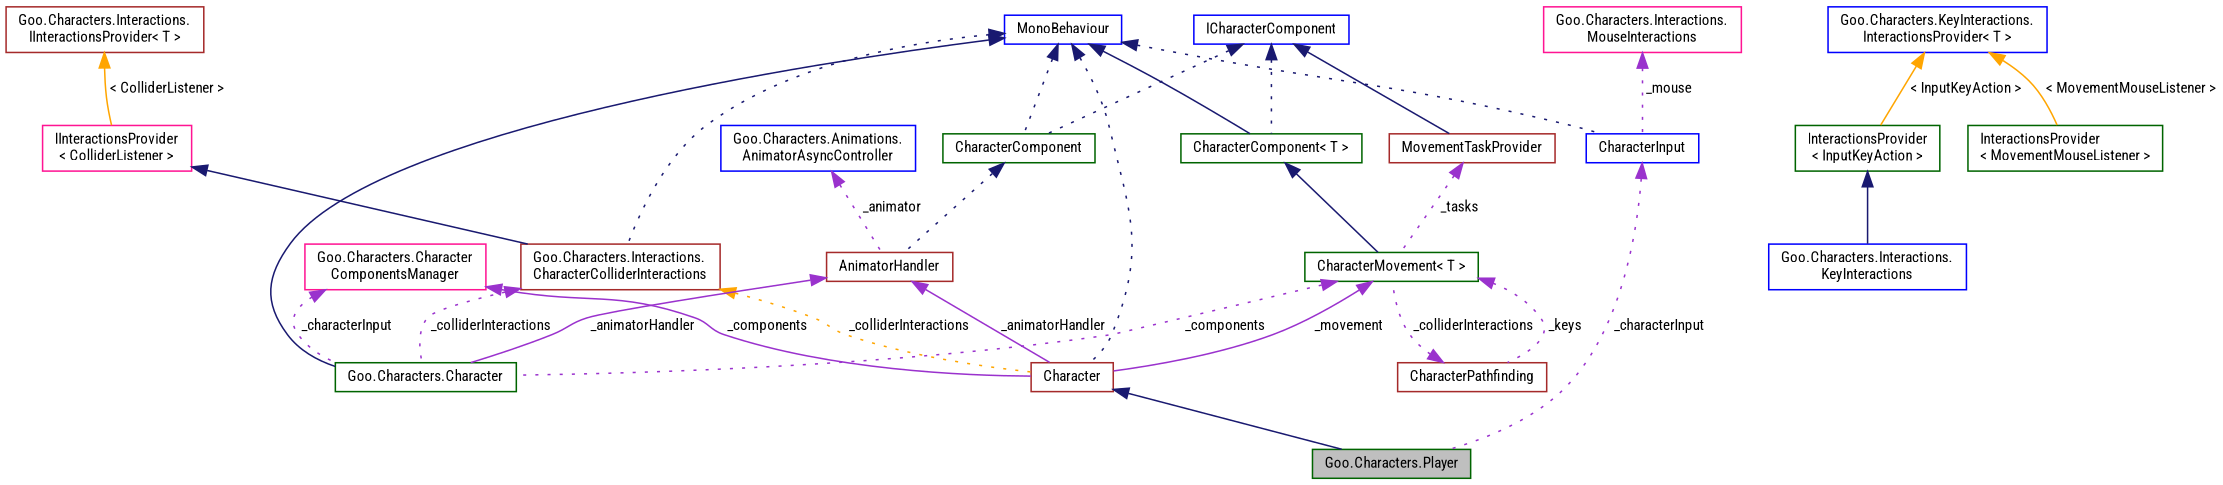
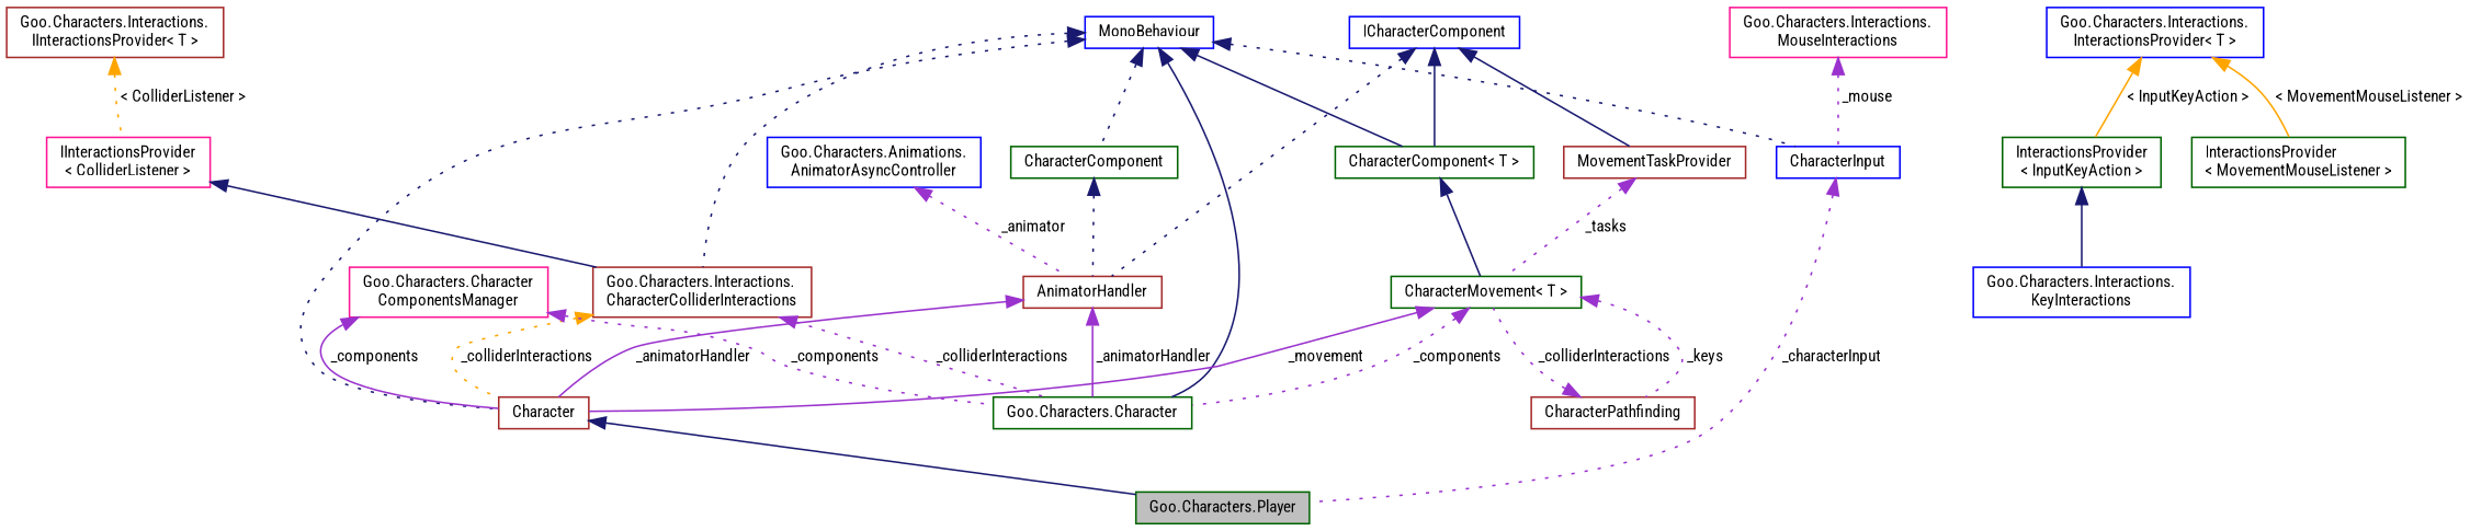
  digraph {
    fontname="Roboto Condensed"
    rankdir=TB
    node [color=darkgreen fillcolor=white fontname="Roboto Condensed" fontsize=10 shape=record style=filled]
    edge [color=midnightblue dir=back fontname="Roboto Condensed" fontsize=10 labelfontname=Calibrii labelfontsize=10 style=dotted]
    n1 [fillcolor=grey75 fontcolor=black height=0.2 label="Goo.Characters.Player" width=0.4]
    n2 [color=brown height=0.2 label=Character width=0.4]
    n3 [color=blue height=0.2 label=MonoBehaviour width=0.4]
    n4 [height=0.2 label="CharacterComponent\< T \>" width=0.4]
    n5 [height=0.2 label="Goo.Characters.Character" width=0.4]
    n6 [height=0.2 label=CharacterComponent width=0.4]
    n7 [color=brown height=0.2 label="Goo.Characters.Interactions.\lCharacterColliderInteractions" width=0.4]
    n8 [color=blue height=0.2 label=CharacterInput width=0.4]
    n9 [height=0.2 label="CharacterMovement\< T \>" width=0.4]
    n10 [color=brown height=0.2 label=AnimatorHandler width=0.4]
    n11 [color=deeppink height=0.2 label="Goo.Characters.Character\lComponentsManager" width=0.4]
    n12 [color=brown height=0.2 label=CharacterPathfinding width=0.4]
    n13 [color=blue height=0.2 label=ICharacterComponent width=0.4]
    n14 [color=brown height=0.2 label=MovementTaskProvider width=0.4]
    n15 [color=blue height=0.2 label="Goo.Characters.Animations.\lAnimatorAsyncController" width=0.4]
    n16 [color=deeppink height=0.2 label="IInteractionsProvider\l\< ColliderListener \>" width=0.4]
    n17 [color=brown height=0.2 label="Goo.Characters.Interactions.\lIInteractionsProvider\< T \>" width=0.4]
    n18 [color=blue height=0.2 label="Goo.Characters.Interactions.\lKeyInteractions" width=0.4]
    n19 [height=0.2 label="InteractionsProvider\l\< InputKeyAction \>" width=0.4]
-   n20 [color=blue height=0.2 label="Goo.Characters.KeyInteractions.\lInteractionsProvider\< T \>" width=0.4]
+   n20 [color=blue height=0.2 label="Goo.Characters.Interactions.\lInteractionsProvider\< T \>" width=0.4]
    n21 [height=0.2 label="InteractionsProvider\l\< MovementMouseListener \>" width=0.4]
    n22 [color=deeppink height=0.2 label="Goo.Characters.Interactions.\lMouseInteractions" width=0.4]
    n2 -> n1 [style=solid]
    n3 -> n2
    n3 -> n4 [style=solid]
    n3 -> n5 [style=solid]
    n3 -> n6
    n3 -> n7
    n3 -> n8
    n4 -> n9 [style=solid]
    n6 -> n10
    n7 -> n2 [color=orange label=" _colliderInteractions"]
    n7 -> n5 [color=darkorchid3 label=" _colliderInteractions"]
    n8 -> n1 [color=darkorchid3 label=" _characterInput"]
    n9 -> n2 [color=darkorchid3 label=" _movement" style=solid]
    n9 -> n5 [color=darkorchid3 label=" _components"]
    n9 -> n12 [color=darkorchid3 label=" _keys"]
    n10 -> n2 [color=darkorchid3 label=" _animatorHandler" style=solid]
    n10 -> n5 [color=darkorchid3 label=" _animatorHandler" style=solid]
    n11 -> n2 [color=darkorchid3 label=" _components" style=solid]
-   n11 -> n5 [color=darkorchid3 label=" _characterInput"]
+   n11 -> n5 [color=darkorchid3 label=" _components"]
    n12 -> n9 [color=darkorchid3 label=" _colliderInteractions"]
-   n13 -> n4
-   n13 -> n6
+   n13 -> n4 [style=solid]
+   n13 -> n10
    n13 -> n14 [style=solid]
    n14 -> n9 [color=darkorchid3 label=" _tasks"]
    n15 -> n10 [color=darkorchid3 label=" _animator"]
    n16 -> n7 [style=solid]
-   n17 -> n16 [color=orange label=" \< ColliderListener \>" style=solid]
+   n17 -> n16 [color=orange label=" \< ColliderListener \>"]
    n19 -> n18 [style=solid]
    n20 -> n19 [color=orange label=" \< InputKeyAction \>" style=solid]
    n20 -> n21 [color=orange label=" \< MovementMouseListener \>" style=solid]
    n22 -> n8 [color=darkorchid3 label=" _mouse"]
  }
